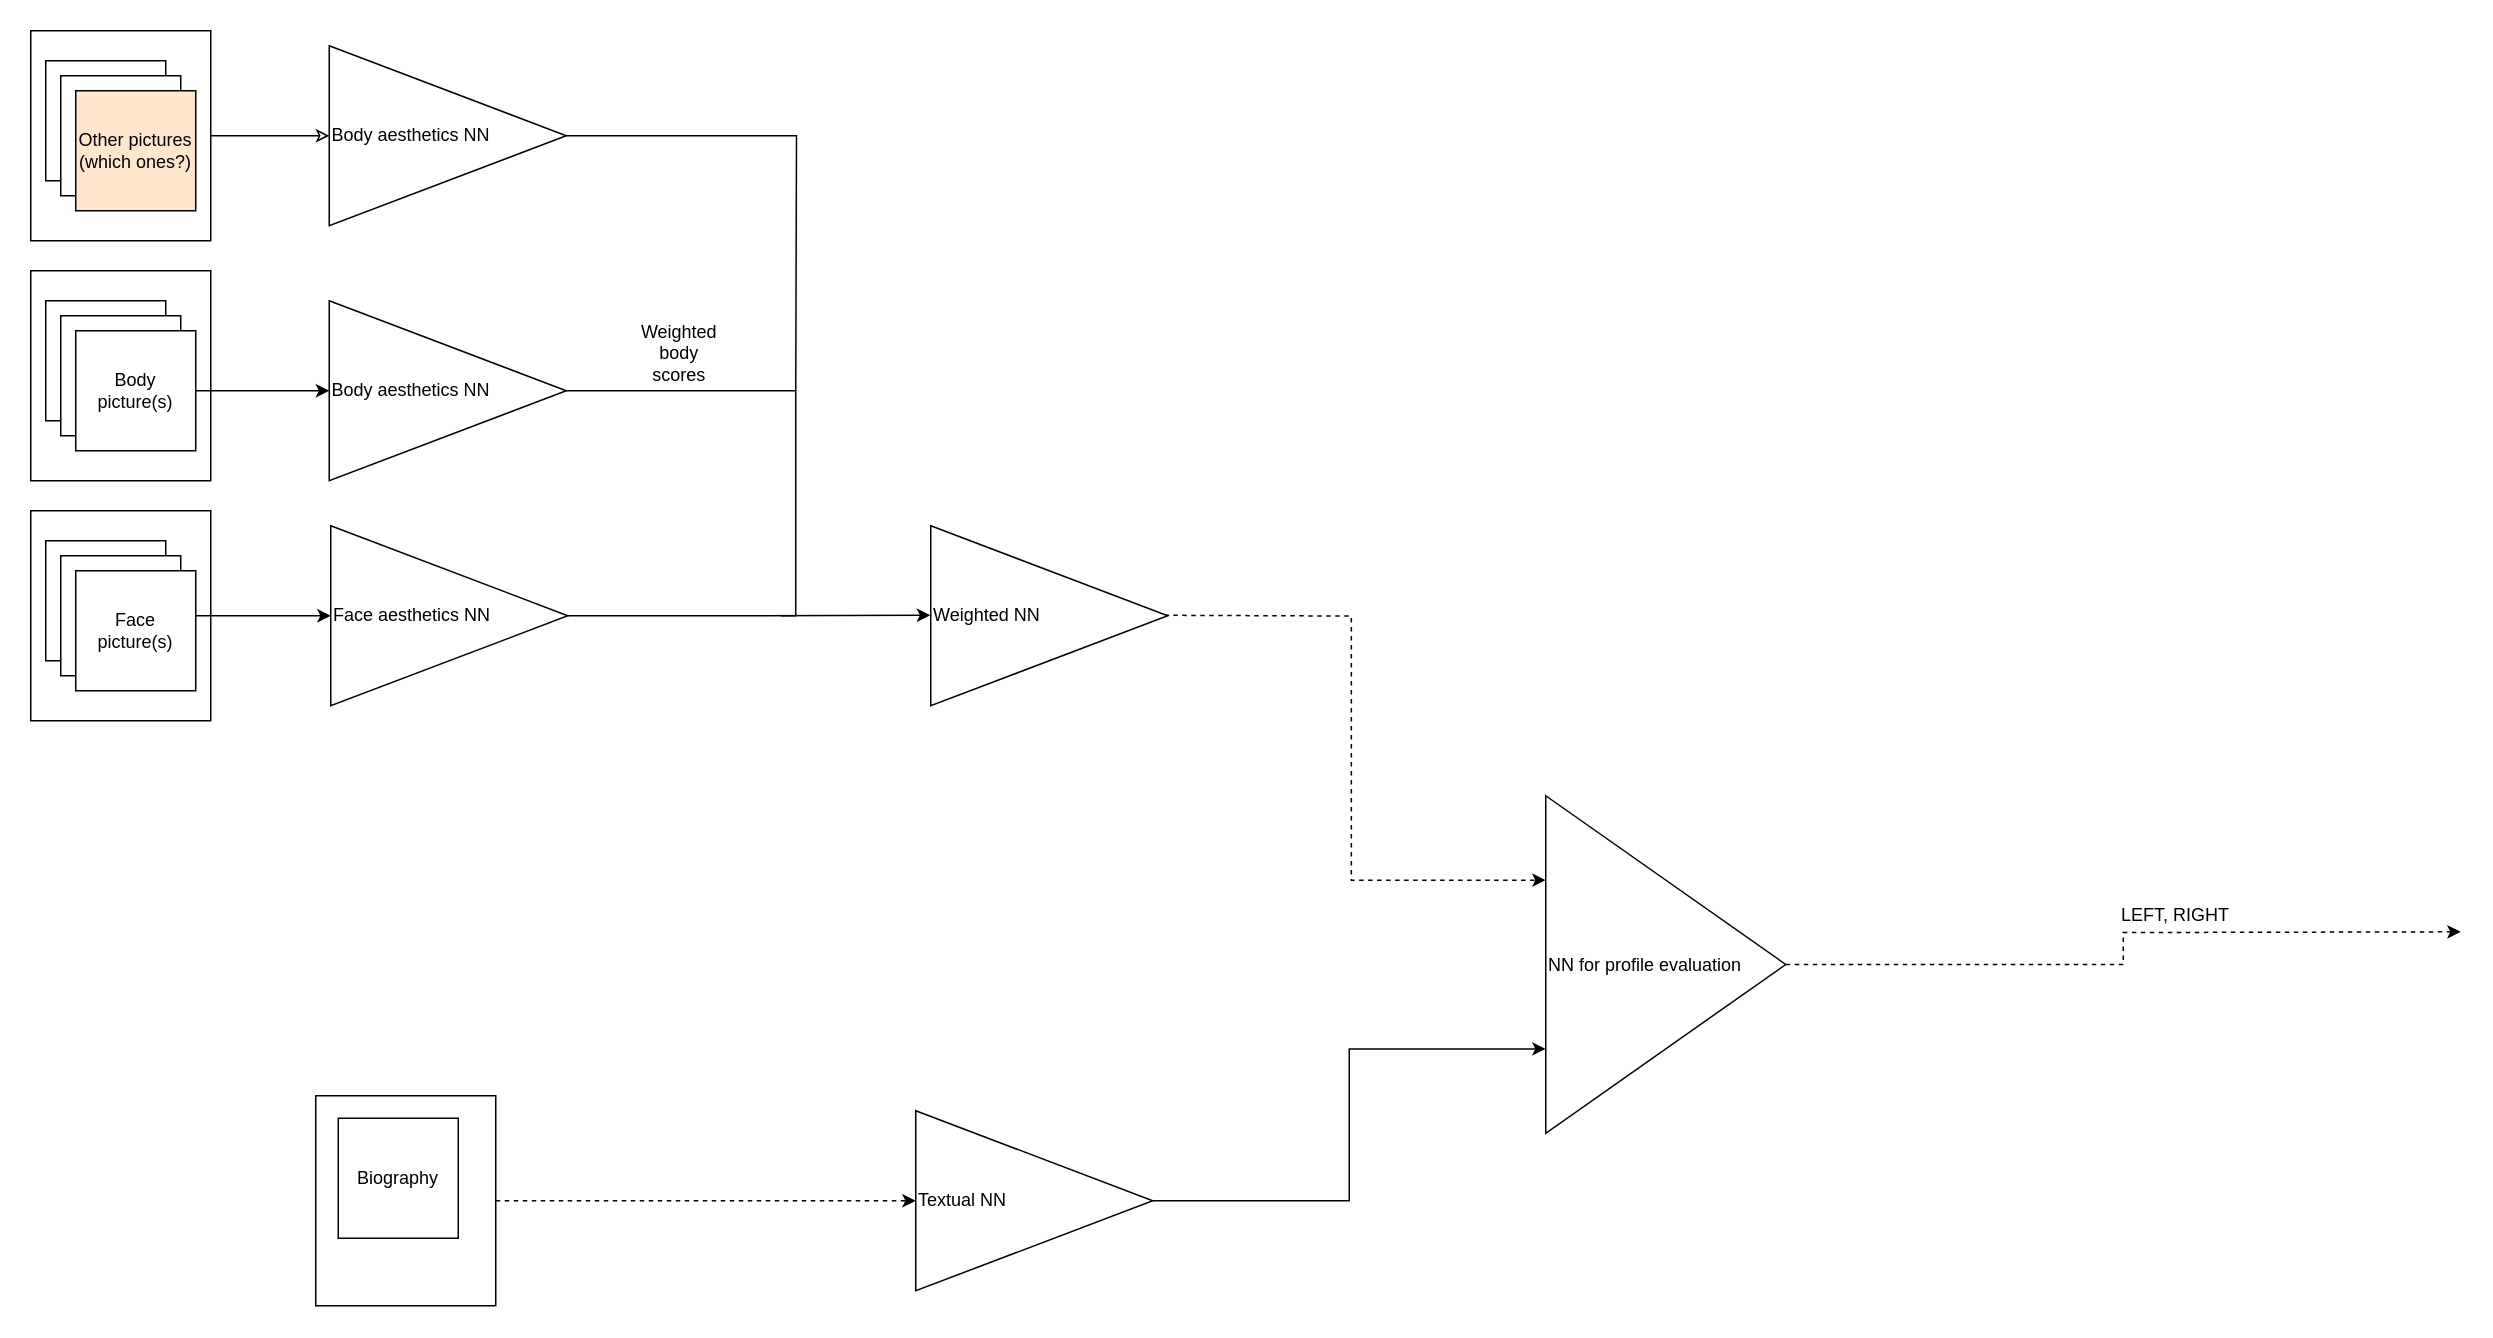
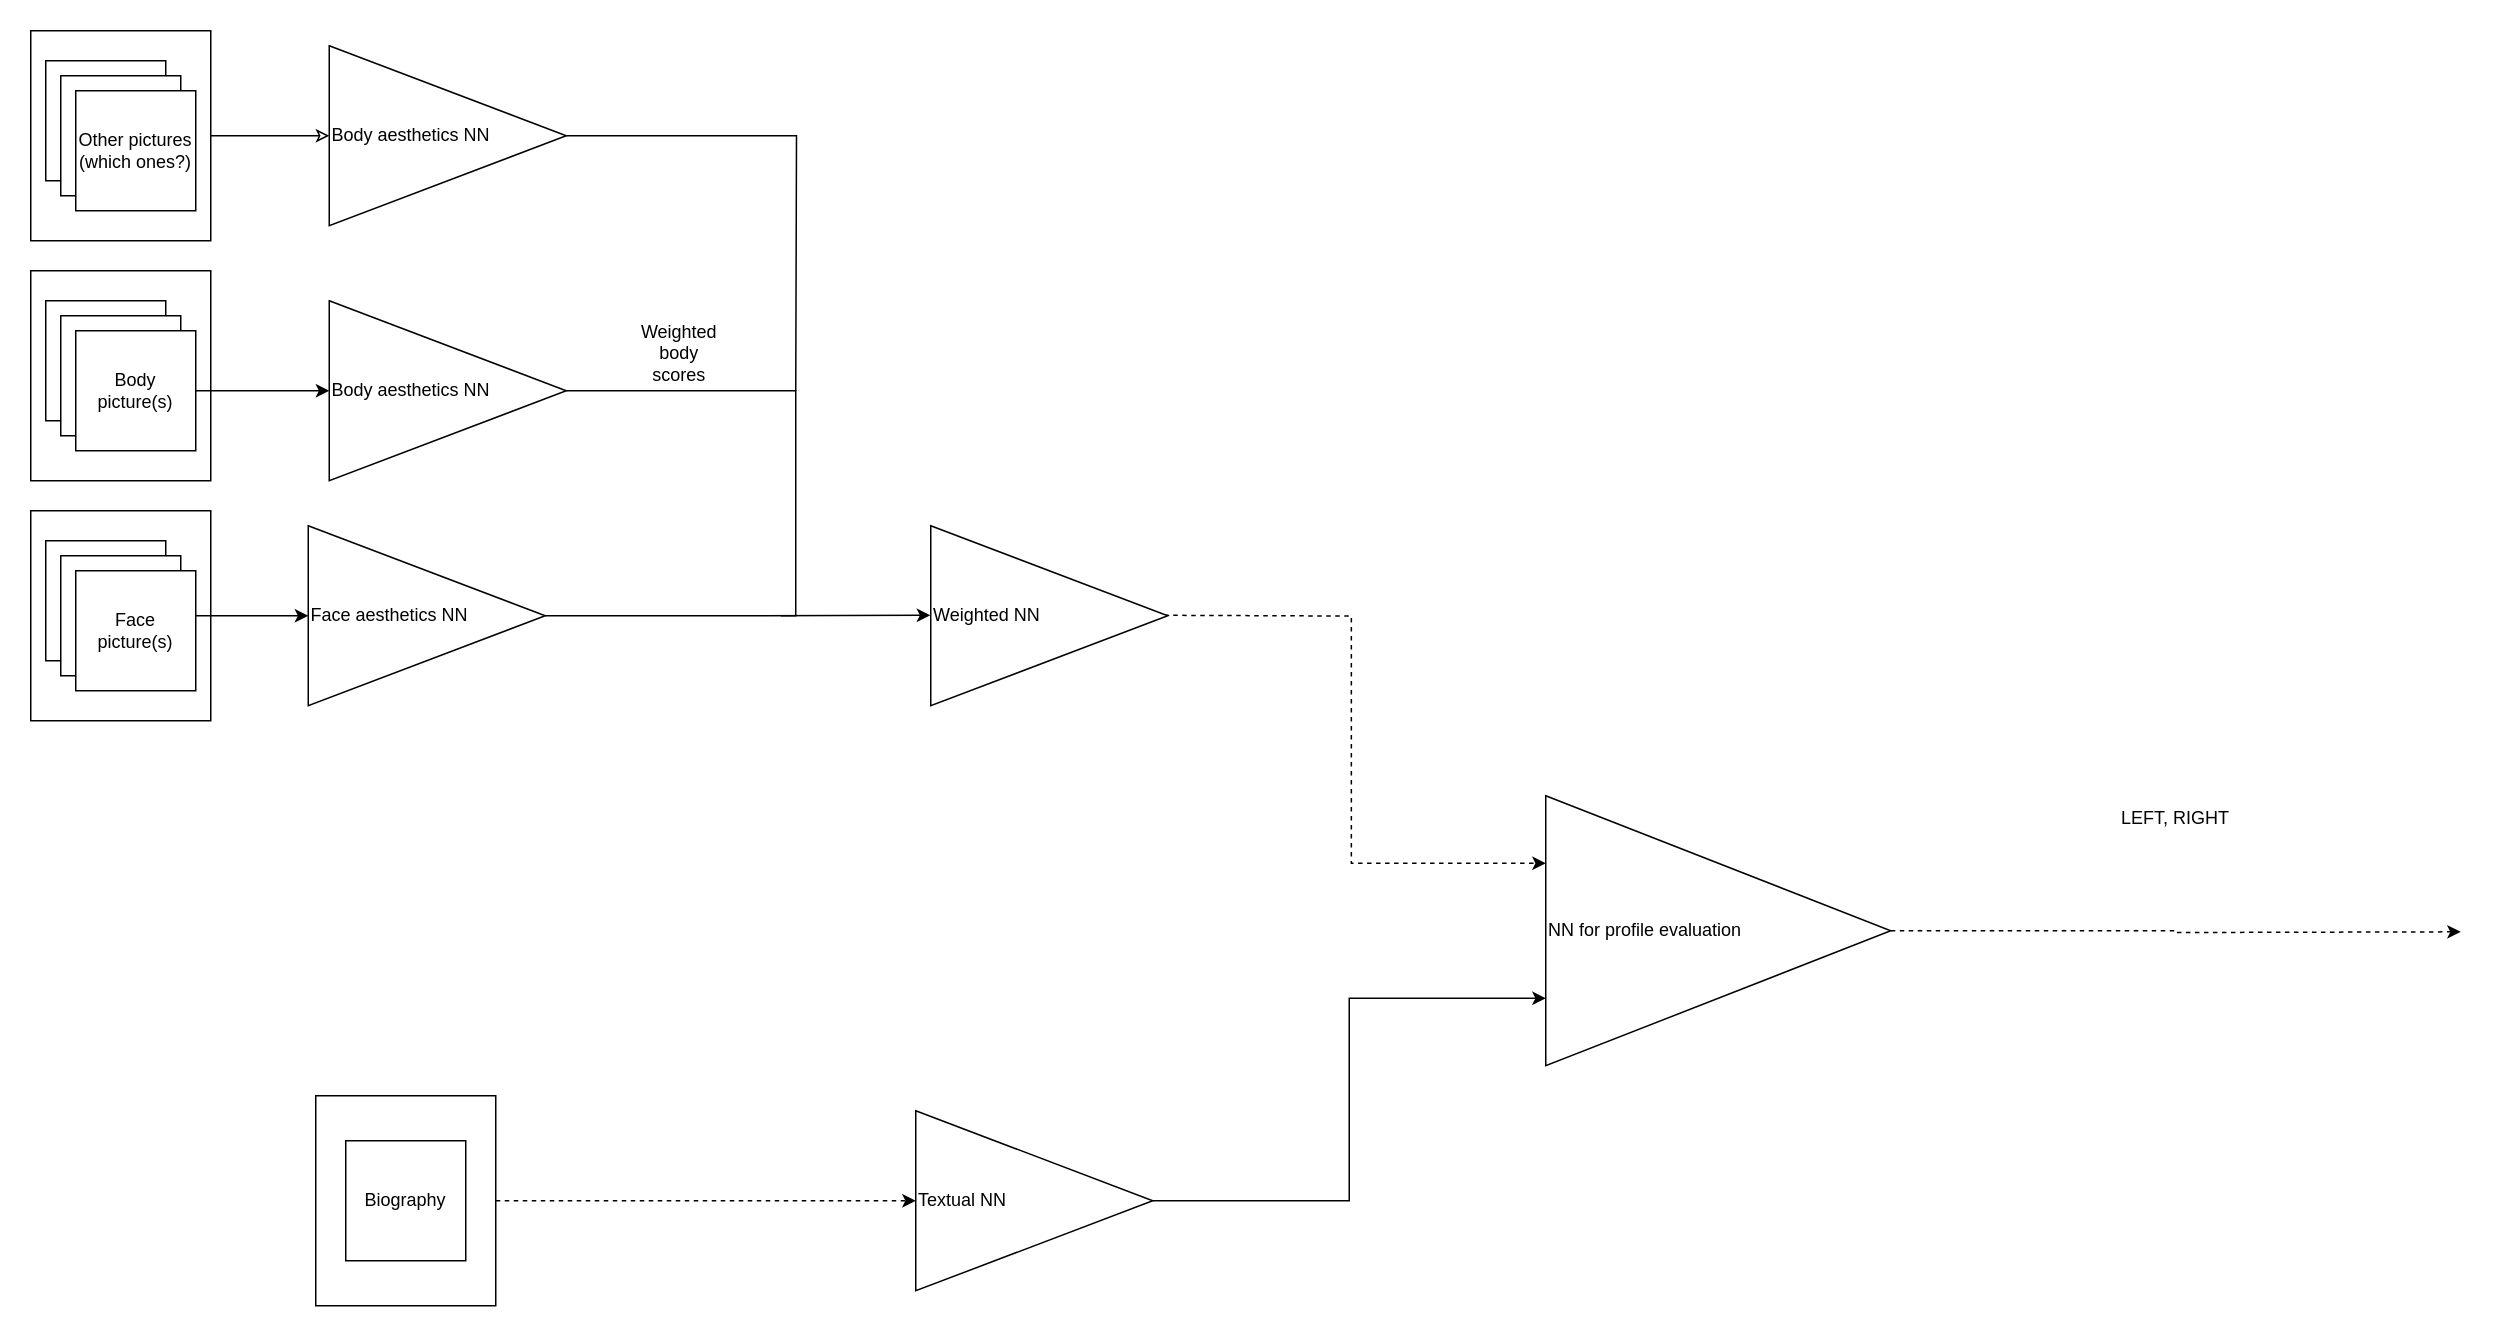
  <mxCell id="0" />
  <mxCell id="1" parent="0" />
  <mxCell id="2" style="edgeStyle=orthogonalEdgeStyle;rounded=0;orthogonalLoop=1;jettySize=auto;html=1;exitX=1;exitY=0.5;exitDx=0;exitDy=0;endArrow=none;endFill=0;" edge="1" parent="1" source="3"><mxGeometry relative="1" as="geometry"><mxPoint x="520" y="410" as="targetPoint" /><Array as="points"><mxPoint x="530" y="260" /><mxPoint x="530" y="410" /></Array></mxGeometry></mxCell>
  <mxCell id="3" value="Body aesthetics NN" style="triangle;whiteSpace=wrap;html=1;align=left;" parent="1" vertex="1"><mxGeometry x="219" width="158" height="120" as="geometry" y="200" /></mxCell>
  <mxCell id="4" value="" style="rounded=0;whiteSpace=wrap;html=1;" parent="1" vertex="1"><mxGeometry x="20" y="340" width="120" height="140" as="geometry" /></mxCell>
  <mxCell id="5" style="edgeStyle=orthogonalEdgeStyle;rounded=0;orthogonalLoop=1;jettySize=auto;html=1;exitX=1;exitY=0.5;exitDx=0;exitDy=0;entryX=0;entryY=0.5;entryDx=0;entryDy=0;endArrow=classic;endFill=1;" edge="1" parent="1" source="6"><mxGeometry relative="1" as="geometry"><mxPoint x="619.667" y="409.667" as="targetPoint" /></mxGeometry></mxCell>
- <mxCell id="6" value="Face aesthetics NN" style="triangle;whiteSpace=wrap;html=1;align=left;" parent="1" vertex="1"><mxGeometry x="220" y="350" width="158" height="120" as="geometry" /></mxCell>
+ <mxCell id="6" value="Face aesthetics NN" style="triangle;whiteSpace=wrap;html=1;align=left;" parent="1" vertex="1"><mxGeometry x="205" y="350" width="158" height="120" as="geometry" /></mxCell>
  <mxCell id="7" value="" style="endArrow=classic;html=1;entryX=0;entryY=0.5;entryDx=0;entryDy=0;" parent="1" edge="1" target="6"><mxGeometry width="50" height="50" relative="1" as="geometry"><mxPoint x="130" y="410" as="sourcePoint" /><mxPoint x="210" y="410" as="targetPoint" /></mxGeometry></mxCell>
  <mxCell id="8" value="" style="whiteSpace=wrap;html=1;aspect=fixed;" parent="1" vertex="1"><mxGeometry x="30" y="360" width="80" height="80" as="geometry" /></mxCell>
  <mxCell id="9" value="" style="whiteSpace=wrap;html=1;aspect=fixed;" parent="1" vertex="1"><mxGeometry x="40" y="370" width="80" height="80" as="geometry" /></mxCell>
  <mxCell id="10" value="Face picture(s)" style="whiteSpace=wrap;html=1;aspect=fixed;" parent="1" vertex="1"><mxGeometry x="50" y="380" width="80" height="80" as="geometry" /></mxCell>
  <mxCell id="11" style="edgeStyle=orthogonalEdgeStyle;rounded=0;orthogonalLoop=1;jettySize=auto;html=1;exitX=1;exitY=0.5;exitDx=0;exitDy=0;entryX=0;entryY=0.25;entryDx=0;entryDy=0;dashed=1;" parent="1" target="16" edge="1"><mxGeometry relative="1" as="geometry"><mxPoint x="769.667" y="409.667" as="sourcePoint" /></mxGeometry></mxCell>
  <mxCell id="12" style="edgeStyle=orthogonalEdgeStyle;rounded=0;orthogonalLoop=1;jettySize=auto;html=1;exitX=1;exitY=0.5;exitDx=0;exitDy=0;entryX=0;entryY=0.5;entryDx=0;entryDy=0;dashed=1;endArrow=classic;endFill=1;" edge="1" parent="1" source="13" target="33"><mxGeometry relative="1" as="geometry" /></mxCell>
  <mxCell id="13" value="" style="rounded=0;whiteSpace=wrap;html=1;" parent="1" vertex="1"><mxGeometry x="210" y="730" width="120" height="140" as="geometry" /></mxCell>
- <mxCell id="14" value="Biography" style="whiteSpace=wrap;html=1;aspect=fixed;" parent="1" vertex="1"><mxGeometry x="225" y="745" width="80" height="80" as="geometry" /></mxCell>
+ <mxCell id="14" value="Biography" style="whiteSpace=wrap;html=1;aspect=fixed;" parent="1" vertex="1"><mxGeometry x="230" y="760" width="80" height="80" as="geometry" /></mxCell>
  <mxCell id="15" style="edgeStyle=orthogonalEdgeStyle;rounded=0;orthogonalLoop=1;jettySize=auto;html=1;exitX=1;exitY=0.5;exitDx=0;exitDy=0;dashed=1;endArrow=classic;endFill=1;" edge="1" parent="1" source="16"><mxGeometry relative="1" as="geometry"><mxPoint x="1640" y="620.714" as="targetPoint" /></mxGeometry></mxCell>
- <mxCell id="16" value="NN for profile evaluation" style="triangle;whiteSpace=wrap;html=1;align=left;" parent="1" vertex="1"><mxGeometry x="1030" y="530" width="160" height="225" as="geometry" /></mxCell>
- <mxCell id="17" value="LEFT, RIGHT" style="text;html=1;strokeColor=none;fillColor=none;align=center;verticalAlign=middle;whiteSpace=wrap;rounded=0;dashed=1;" parent="1" vertex="1"><mxGeometry x="1410" y="600" width="80" height="20" as="geometry" /></mxCell>
+ <mxCell id="16" value="NN for profile evaluation" style="triangle;whiteSpace=wrap;html=1;align=left;" parent="1" vertex="1"><mxGeometry x="1030" y="530" width="230" height="180" as="geometry" /></mxCell>
+ <mxCell id="17" value="LEFT, RIGHT" style="text;html=1;strokeColor=none;fillColor=none;align=center;verticalAlign=middle;whiteSpace=wrap;rounded=0;dashed=1;" parent="1" vertex="1"><mxGeometry x="1410" y="535" width="80" height="20" as="geometry" /></mxCell>
  <mxCell id="18" value="" style="rounded=0;whiteSpace=wrap;html=1;" vertex="1" parent="1"><mxGeometry x="20" y="180" width="120" height="140" as="geometry" /></mxCell>
  <mxCell id="19" value="" style="whiteSpace=wrap;html=1;aspect=fixed;" vertex="1" parent="1"><mxGeometry x="30" width="80" height="80" as="geometry" y="200" /></mxCell>
  <mxCell id="20" value="" style="whiteSpace=wrap;html=1;aspect=fixed;" vertex="1" parent="1"><mxGeometry x="40" y="210" width="80" height="80" as="geometry" /></mxCell>
  <mxCell id="21" style="edgeStyle=orthogonalEdgeStyle;rounded=0;orthogonalLoop=1;jettySize=auto;html=1;exitX=1;exitY=0.5;exitDx=0;exitDy=0;entryX=0;entryY=0.5;entryDx=0;entryDy=0;" edge="1" parent="1" source="22" target="3"><mxGeometry relative="1" as="geometry" /></mxCell>
  <mxCell id="22" value="Body picture(s)" style="whiteSpace=wrap;html=1;aspect=fixed;" vertex="1" parent="1"><mxGeometry x="50" y="220" width="80" height="80" as="geometry" /></mxCell>
  <mxCell id="23" value="Weighted body scores" style="text;html=1;strokeColor=none;fillColor=none;align=center;verticalAlign=middle;whiteSpace=wrap;rounded=0;" vertex="1" parent="1"><mxGeometry x="427" y="220" width="51" height="30" as="geometry" /></mxCell>
  <mxCell id="24" style="edgeStyle=orthogonalEdgeStyle;rounded=0;orthogonalLoop=1;jettySize=auto;html=1;exitX=1;exitY=0.5;exitDx=0;exitDy=0;entryX=0;entryY=0.5;entryDx=0;entryDy=0;endArrow=classic;endFill=0;" edge="1" parent="1" source="25" target="30"><mxGeometry relative="1" as="geometry" /></mxCell>
  <mxCell id="25" value="" style="rounded=0;whiteSpace=wrap;html=1;" vertex="1" parent="1"><mxGeometry x="20" y="20" width="120" height="140" as="geometry" /></mxCell>
  <mxCell id="26" value="" style="whiteSpace=wrap;html=1;aspect=fixed;" vertex="1" parent="1"><mxGeometry x="30" y="40" width="80" height="80" as="geometry" /></mxCell>
  <mxCell id="27" value="" style="whiteSpace=wrap;html=1;aspect=fixed;" vertex="1" parent="1"><mxGeometry x="40" y="50" width="80" height="80" as="geometry" /></mxCell>
- <mxCell id="28" value="Other pictures (which ones?)" style="whiteSpace=wrap;html=1;aspect=fixed;fillColor=#ffe6cc;" vertex="1" parent="1"><mxGeometry x="50" y="60" width="80" height="80" as="geometry" /></mxCell>
+ <mxCell id="28" value="Other pictures (which ones?)" style="whiteSpace=wrap;html=1;aspect=fixed;" vertex="1" parent="1"><mxGeometry x="50" y="60" width="80" height="80" as="geometry" /></mxCell>
  <mxCell id="29" style="edgeStyle=orthogonalEdgeStyle;rounded=0;orthogonalLoop=1;jettySize=auto;html=1;exitX=1;exitY=0.5;exitDx=0;exitDy=0;endArrow=none;endFill=0;" edge="1" parent="1" source="30"><mxGeometry relative="1" as="geometry"><mxPoint x="530" y="260" as="targetPoint" /></mxGeometry></mxCell>
  <mxCell id="30" value="Body aesthetics NN" style="triangle;whiteSpace=wrap;html=1;align=left;" vertex="1" parent="1"><mxGeometry x="219" y="30" width="158" height="120" as="geometry" /></mxCell>
  <mxCell id="31" value="Weighted NN" style="triangle;whiteSpace=wrap;html=1;align=left;" vertex="1" parent="1"><mxGeometry x="620" y="350" width="158" height="120" as="geometry" /></mxCell>
  <mxCell id="32" style="edgeStyle=orthogonalEdgeStyle;rounded=0;orthogonalLoop=1;jettySize=auto;html=1;exitX=1;exitY=0.5;exitDx=0;exitDy=0;entryX=0;entryY=0.75;entryDx=0;entryDy=0;endArrow=classic;endFill=1;dashed=0;" edge="1" parent="1" source="33" target="16"><mxGeometry relative="1" as="geometry" /></mxCell>
  <mxCell id="33" value="Textual NN" style="triangle;whiteSpace=wrap;html=1;align=left;" vertex="1" parent="1"><mxGeometry x="610" y="740" width="158" height="120" as="geometry" /></mxCell>
